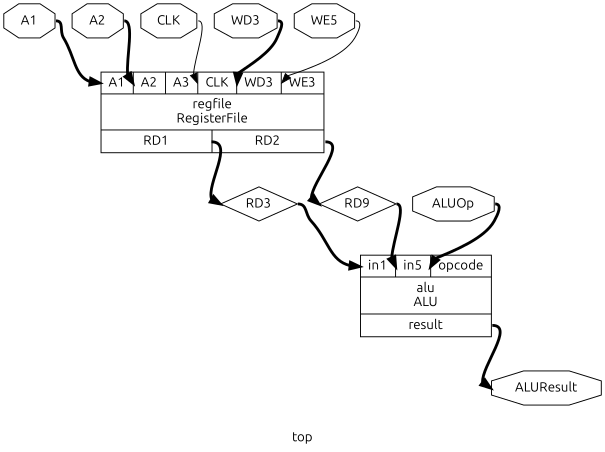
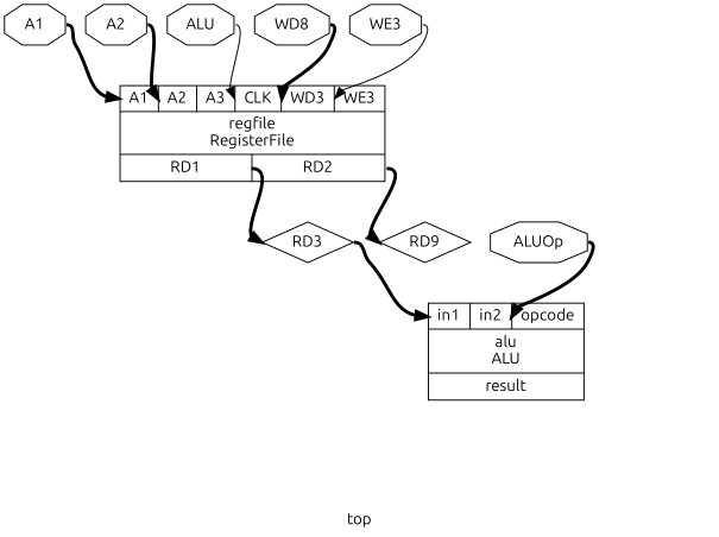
  digraph {
    fontname=Ubuntu
    label=top
    rankdir=TB
    remincross=true
    node [color=black fontcolor=black fontname=Ubuntu shape=octagon]
    edge [color=black fontcolor=black fontname=Ubuntu headport=w style="setlinewidth(3)" tailport=e]
    n1 [label=RD9 shape=diamond]
-   n2 [label="{{<p11> in1|<p12> in5|<p13> opcode}|alu\nALU|{<p14> result}}" shape=record color="" fontcolor=""]
-   n3 [label=ALUResult]
+   n2 [label="{{<p11> in1|<p12> in2|<p13> opcode}|alu\nALU|{<p14> result}}" shape=record color="" fontcolor=""]
    n4 [label=RD3 shape=diamond]
    n5 [label=ALUOp]
-   n6 [label=WD3]
+   n6 [label=WD8]
    n7 [label="{{<p8> A1|<p7> A2|<p6> A3|<p10> CLK|<p5> WD3|<p9> WE3}|regfile\nRegisterFile|{<p2> RD1|<p1> RD2}}" shape=record color="" fontcolor=""]
    n8 [label=A2]
    n9 [label=A1]
-   n10 [label=WE5]
-   n11 [label=CLK]
-   n1 -> n2 [headport="p12:w"]
-   n2 -> n3 [tailport="p14:e"]
+   n10 [label=WE3]
+   n11 [label=ALU]
    n4 -> n2 [headport="p11:w"]
    n5 -> n2 [headport="p13:w"]
    n6 -> n7 [headport="p5:w"]
    n7 -> n1 [tailport="p1:e"]
    n7 -> n4 [tailport="p2:e"]
    n8 -> n7 [headport="p7:w"]
    n9 -> n7 [headport="p8:w"]
    n10 -> n7 [headport="p9:w" style=""]
    n11 -> n7 [headport="p10:w" style=""]
  }
